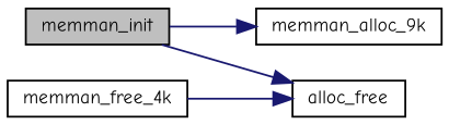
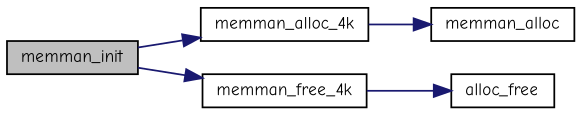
  digraph {
    fontname="Comic Neue"
    rankdir=LR
    node [color=black fillcolor=white fontname="Comic Neue" fontsize=10 shape=record style=filled]
    edge [color=midnightblue fontname="Comic Neue" fontsize=10 labelfontname=Helvetica labelfontsize=10 style=solid]
    n1 [fillcolor=grey75 fontcolor=black height=0.2 label=memman_init width=0.4]
-   n2 [height=0.2 label=memman_alloc_9k width=0.4]
+   n2 [height=0.2 label=memman_alloc_4k width=0.4]
    n3 [height=0.2 label=memman_free_4k width=0.4]
+   n4 [height=0.2 label=memman_alloc width=0.4]
    n5 [height=0.2 label=alloc_free width=0.4]
    n1 -> n2
-   n1 -> n5
+   n1 -> n3
+   n2 -> n4
    n3 -> n5
  }
